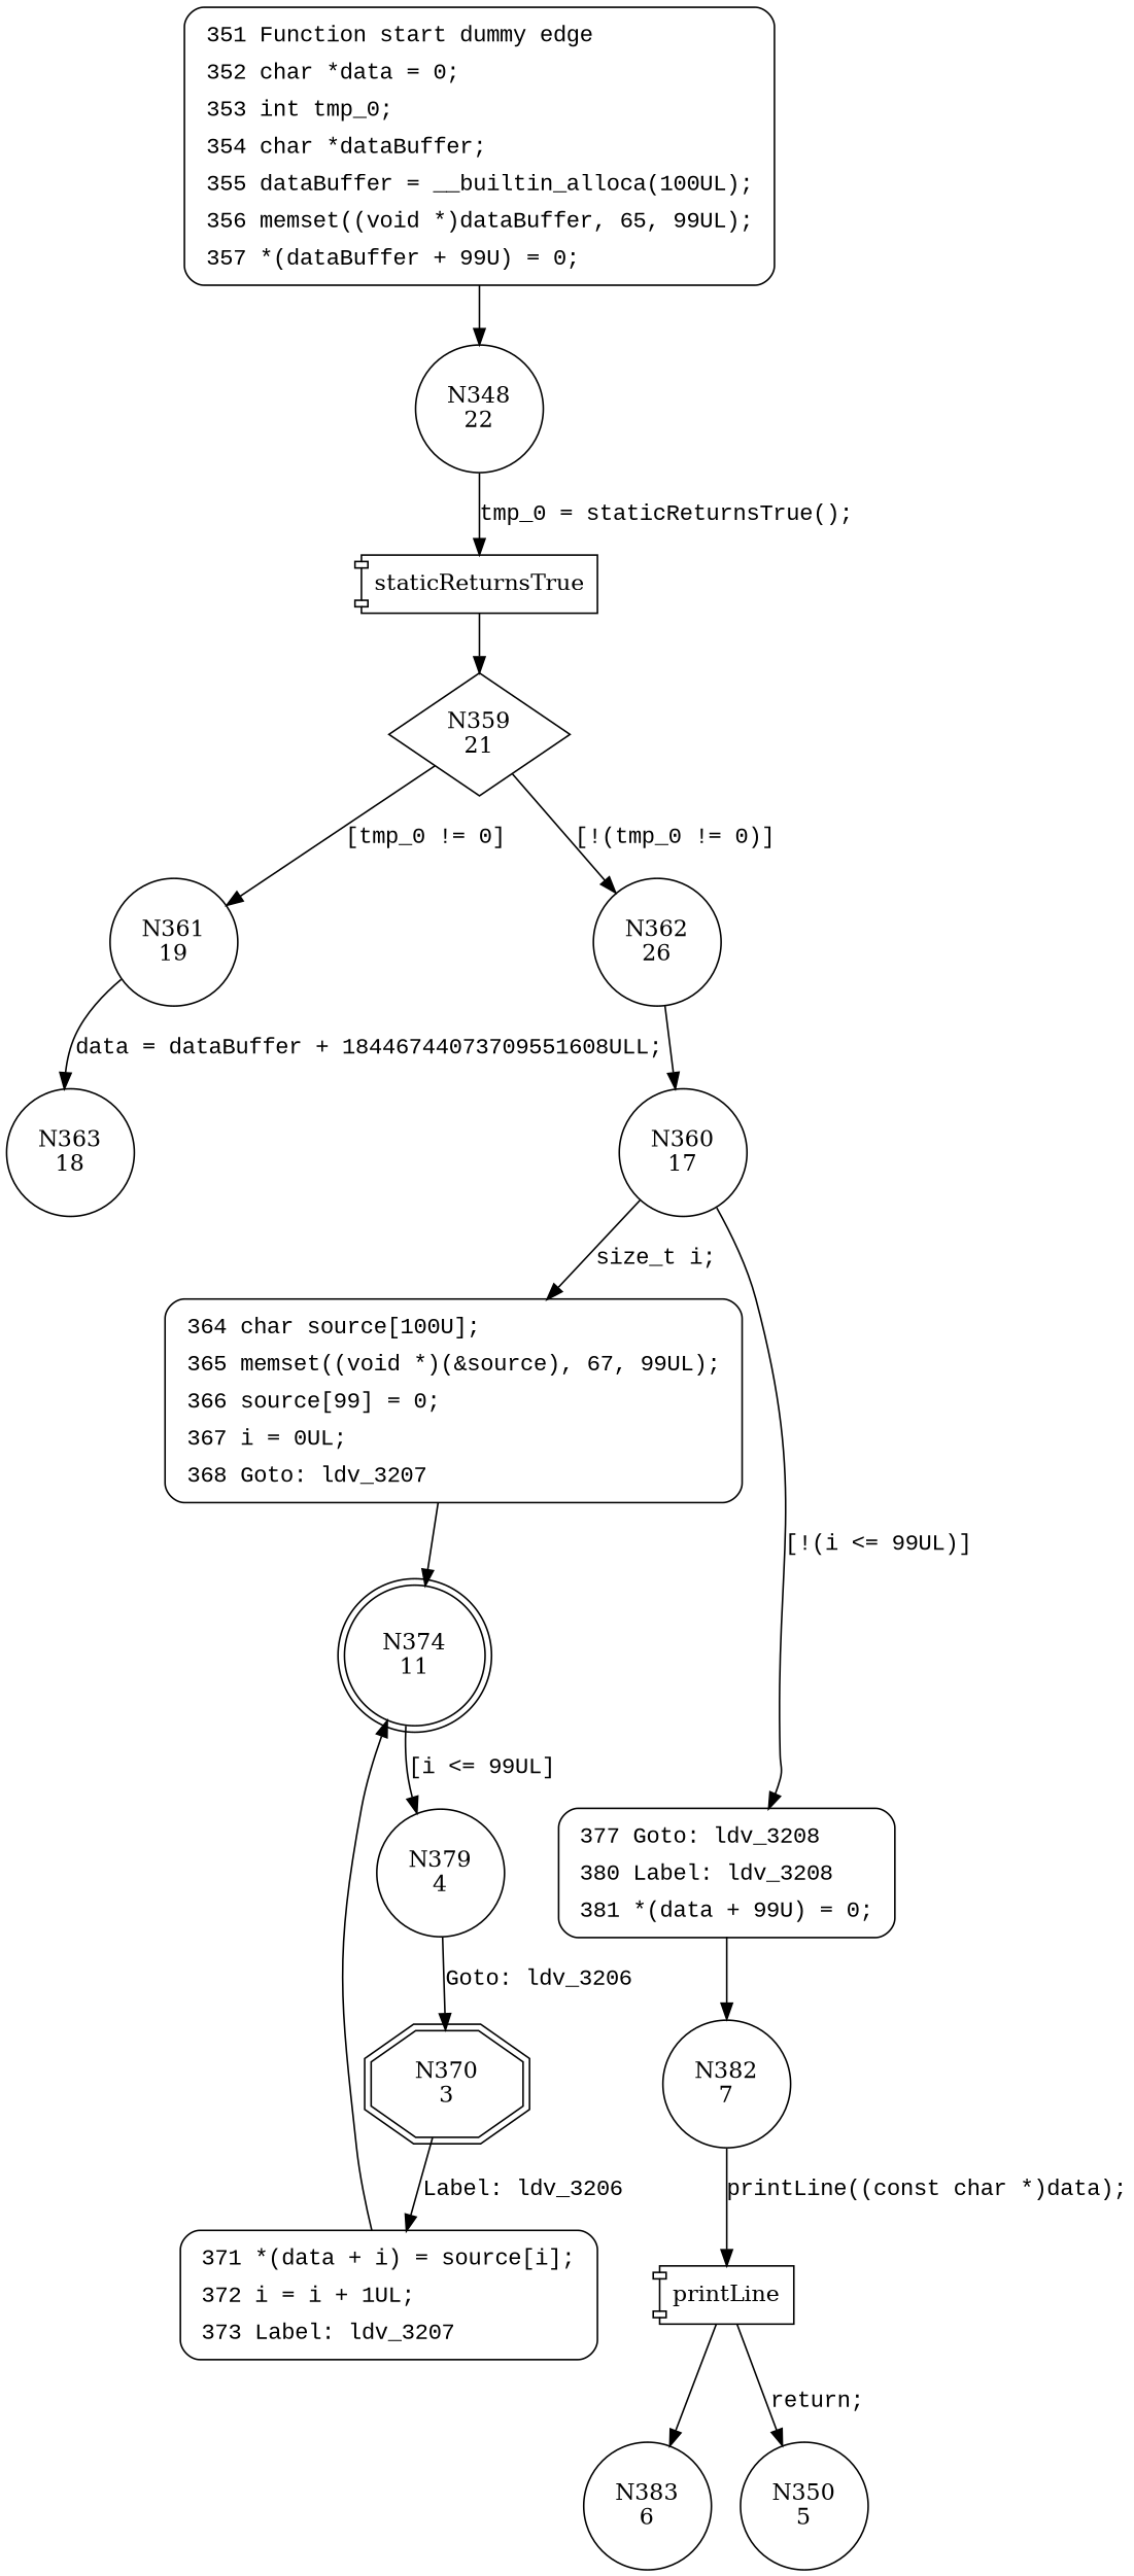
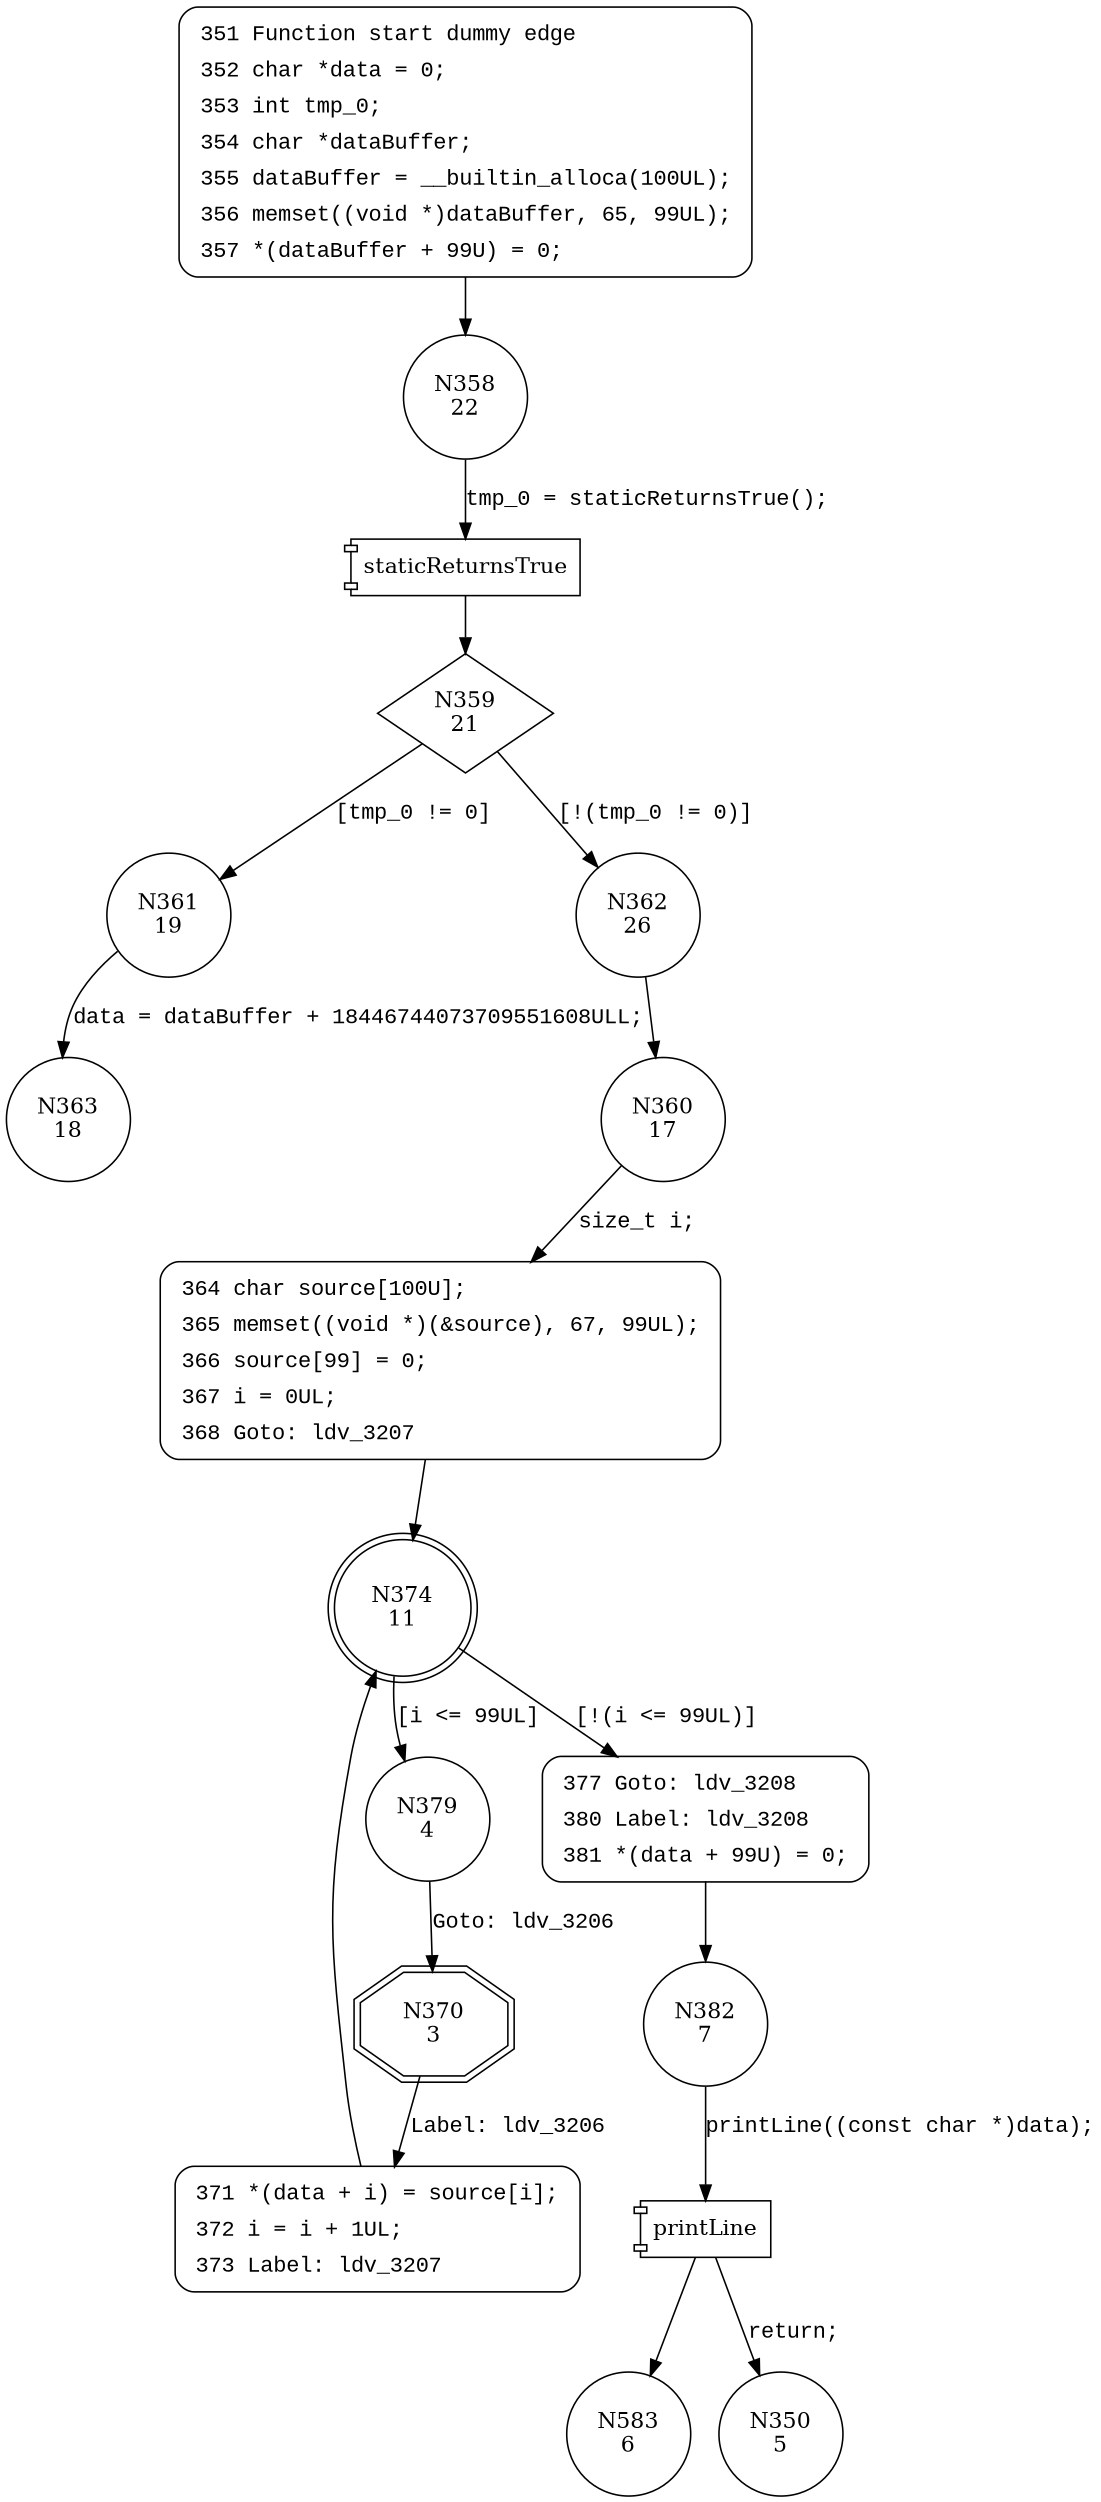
  digraph {
    node [shape=circle]
    edge [fontname="Courier New"]
-   n1 [label="N348\n22"]
+   n1 [label="N358\n22"]
    n2 [label=staticReturnsTrue shape=component]
    n3 [label="N359\n21" shape=diamond]
    n4 [label="N361\n19"]
    n5 [label="N362\n26"]
    n6 [label="N363\n18"]
    n7 [label="N360\n17"]
    n8 [fillcolor=white fontname="Courier New" label=<<table border="0" cellborder="0" cellpadding="3" bgcolor="white"><tr><td align="right">364</td><td align="left">char source[100U];</td></tr><tr><td align="right">365</td><td align="left">memset((void *)(&amp;source), 67, 99UL);</td></tr><tr><td align="right">366</td><td align="left">source[99] = 0;</td></tr><tr><td align="right">367</td><td align="left">i = 0UL;</td></tr><tr><td align="right">368</td><td align="left">Goto: ldv_3207</td></tr></table>> penwidth=1 shape=Mrecord style="filled,bold"]
    n9 [label="N374\n11" shape=doublecircle]
    n10 [label="N379\n4"]
    n11 [fillcolor=white fontname="Courier New" label=<<table border="0" cellborder="0" cellpadding="3" bgcolor="white"><tr><td align="right">377</td><td align="left">Goto: ldv_3208</td></tr><tr><td align="right">380</td><td align="left">Label: ldv_3208</td></tr><tr><td align="right">381</td><td align="left">*(data + 99U) = 0;</td></tr></table>> penwidth=1 shape=Mrecord style="filled,bold"]
    n12 [label="N370\n3" shape=doubleoctagon]
    n13 [label="N382\n7"]
    n14 [fillcolor=white fontname="Courier New" label=<<table border="0" cellborder="0" cellpadding="3" bgcolor="white"><tr><td align="right">371</td><td align="left">*(data + i) = source[i];</td></tr><tr><td align="right">372</td><td align="left">i = i + 1UL;</td></tr><tr><td align="right">373</td><td align="left">Label: ldv_3207</td></tr></table>> penwidth=1 shape=Mrecord style="filled,bold"]
    n15 [label=printLine shape=component]
-   n16 [label="N383\n6"]
+   n16 [label="N583\n6"]
    n17 [label="N350\n5"]
    n18 [fillcolor=white fontname="Courier New" label=<<table border="0" cellborder="0" cellpadding="3" bgcolor="white"><tr><td align="right">351</td><td align="left">Function start dummy edge</td></tr><tr><td align="right">352</td><td align="left">char *data = 0;</td></tr><tr><td align="right">353</td><td align="left">int tmp_0;</td></tr><tr><td align="right">354</td><td align="left">char *dataBuffer;</td></tr><tr><td align="right">355</td><td align="left">dataBuffer = __builtin_alloca(100UL);</td></tr><tr><td align="right">356</td><td align="left">memset((void *)dataBuffer, 65, 99UL);</td></tr><tr><td align="right">357</td><td align="left">*(dataBuffer + 99U) = 0;</td></tr></table>> penwidth=1 shape=Mrecord style="filled,bold"]
    n1 -> n2 [label="tmp_0 = staticReturnsTrue();"]
    n2 -> n3
    n3 -> n4 [label="[tmp_0 != 0]"]
    n3 -> n5 [label="[!(tmp_0 != 0)]"]
    n4 -> n6 [label="data = dataBuffer + 18446744073709551608ULL;"]
    n5 -> n7
    n7 -> n8 [label="size_t i;"]
    n8 -> n9 [fontname=""]
    n9 -> n10 [label="[i <= 99UL]"]
-   n7 -> n11 [label="[!(i <= 99UL)]"]
+   n9 -> n11 [label="[!(i <= 99UL)]"]
    n10 -> n12 [label="Goto: ldv_3206"]
    n11 -> n13 [fontname=""]
    n12 -> n14 [label="Label: ldv_3206"]
    n13 -> n15 [label="printLine((const char *)data);"]
    n14 -> n9 [fontname=""]
    n15 -> n16
    n15 -> n17 [label="return;"]
    n18 -> n1 [fontname=""]
  }
